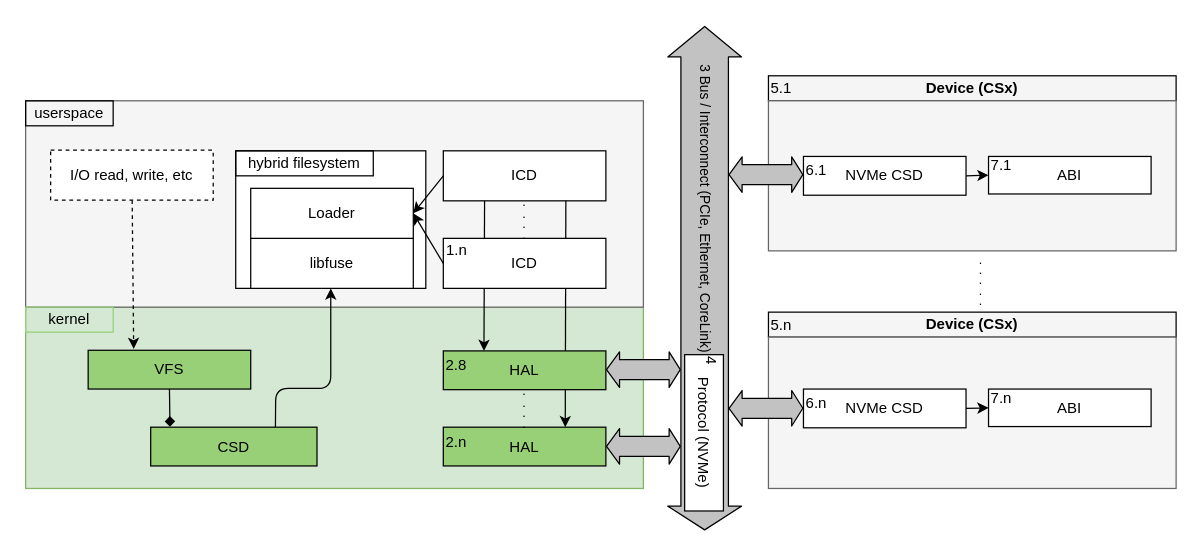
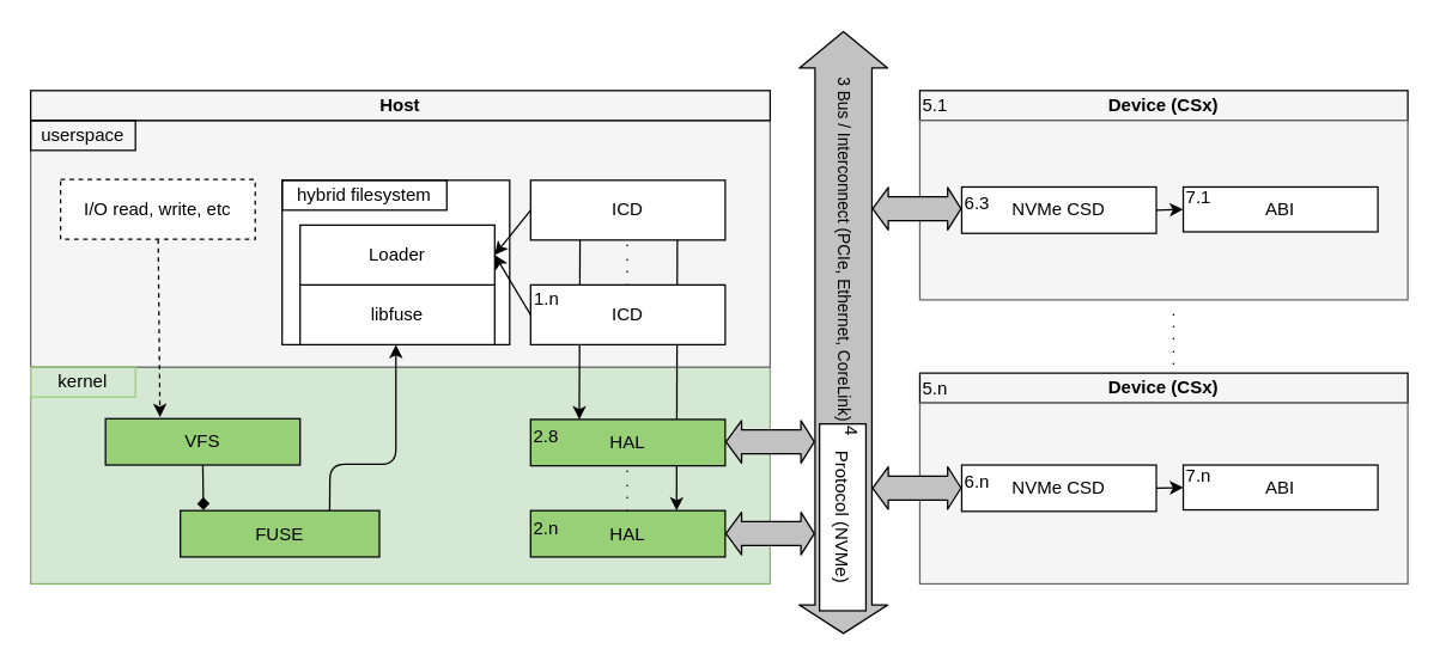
  <mxCell id="0" />
  <mxCell id="1" parent="0" />
  <mxCell id="2" value="" style="rounded=0;whiteSpace=wrap;html=1;fillColor=#d5e8d4;strokeColor=#82b366;" parent="1" vertex="1"><mxGeometry x="20" y="245" width="494" height="145" as="geometry" /></mxCell>
  <mxCell id="3" value="" style="rounded=0;whiteSpace=wrap;html=1;strokeColor=#666666;fontColor=#333333;fillColor=#F5F5F5;" parent="1" vertex="1"><mxGeometry x="20" y="80" width="494" height="165" as="geometry" /></mxCell>
  <mxCell id="4" value="" style="group" parent="1" vertex="1" connectable="0"><mxGeometry x="354" y="120" width="130" height="40" as="geometry" /></mxCell>
  <mxCell id="5" value="ICD" style="rounded=0;whiteSpace=wrap;html=1;" parent="4" vertex="1"><mxGeometry width="130" height="40" as="geometry" /></mxCell>
  <mxCell id="6" value="&lt;br&gt;&lt;div&gt;.&lt;/div&gt;&lt;div&gt;.&lt;/div&gt;&lt;div&gt;.&lt;/div&gt;&lt;div&gt;.&lt;br&gt;&lt;/div&gt;&lt;p&gt;&lt;/p&gt;" style="text;html=1;strokeColor=none;fillColor=none;align=center;verticalAlign=middle;whiteSpace=wrap;rounded=0;dashed=1;fontSize=7;spacing=0;fontStyle=1" parent="1" vertex="1"><mxGeometry x="354" y="160" width="130" height="30" as="geometry" /></mxCell>
  <mxCell id="7" value="" style="endArrow=classic;html=1;fillColor=#ffffff;fontSize=10;entryX=0.25;entryY=0;entryDx=0;entryDy=0;" parent="1" target="13" edge="1"><mxGeometry width="50" height="50" relative="1" as="geometry"><mxPoint x="387" y="160" as="sourcePoint" /><mxPoint x="324" y="260" as="targetPoint" /><Array as="points" /></mxGeometry></mxCell>
  <mxCell id="8" value="" style="group" parent="1" vertex="1" connectable="0"><mxGeometry x="354" y="341" width="130" height="31" as="geometry" /></mxCell>
  <mxCell id="9" value="HAL" style="rounded=0;whiteSpace=wrap;html=1;fillColor=#97D077;" parent="8" vertex="1"><mxGeometry width="130" height="31" as="geometry" /></mxCell>
  <mxCell id="10" value="&lt;div&gt;2.n&lt;/div&gt;" style="rounded=0;whiteSpace=wrap;html=1;labelBackgroundColor=none;strokeColor=none;fillColor=none;" parent="8" vertex="1"><mxGeometry y="1.5" width="20.8" height="20" as="geometry" /></mxCell>
  <mxCell id="11" value="" style="endArrow=classic;html=1;fillColor=#ffffff;fontSize=10;entryX=0.75;entryY=0;entryDx=0;entryDy=0;" parent="1" target="9" edge="1"><mxGeometry width="50" height="50" relative="1" as="geometry"><mxPoint x="452" y="160" as="sourcePoint" /><mxPoint x="396.5" y="270" as="targetPoint" /><Array as="points" /></mxGeometry></mxCell>
  <mxCell id="12" value="" style="group" parent="1" vertex="1" connectable="0"><mxGeometry x="354" y="280" width="130" height="31" as="geometry" /></mxCell>
  <mxCell id="13" value="HAL" style="rounded=0;whiteSpace=wrap;html=1;fillColor=#97D077;" parent="12" vertex="1"><mxGeometry width="130" height="31" as="geometry" /></mxCell>
  <mxCell id="14" value="&lt;div&gt;2.8&lt;/div&gt;" style="rounded=0;whiteSpace=wrap;html=1;labelBackgroundColor=none;strokeColor=none;fillColor=none;" parent="12" vertex="1"><mxGeometry y="1.5" width="20.8" height="20" as="geometry" /></mxCell>
  <mxCell id="15" value="" style="group" parent="1" vertex="1" connectable="0"><mxGeometry x="354" y="190" width="130" height="40" as="geometry" /></mxCell>
  <mxCell id="16" value="ICD" style="rounded=0;whiteSpace=wrap;html=1;" parent="15" vertex="1"><mxGeometry width="130" height="40" as="geometry" /></mxCell>
  <mxCell id="17" value="1.n" style="rounded=0;whiteSpace=wrap;html=1;labelBackgroundColor=none;strokeColor=none;fillColor=none;" parent="15" vertex="1"><mxGeometry width="21.667" height="20" as="geometry" /></mxCell>
  <mxCell id="18" value="&lt;br&gt;&lt;div&gt;.&lt;/div&gt;&lt;div&gt;.&lt;/div&gt;&lt;div&gt;.&lt;/div&gt;&lt;div&gt;.&lt;br&gt;&lt;/div&gt;&lt;p&gt;&lt;/p&gt;" style="text;html=1;strokeColor=none;fillColor=none;align=center;verticalAlign=middle;whiteSpace=wrap;rounded=0;dashed=1;fontSize=7;spacing=0;fontStyle=1" parent="1" vertex="1"><mxGeometry x="354" y="310" width="130" height="31" as="geometry" /></mxCell>
+ <mxCell id="19" value="Host" style="text;html=1;align=center;verticalAlign=middle;whiteSpace=wrap;rounded=0;strokeColor=#000000;fillColor=#F5F5F5;fontStyle=1" parent="1" vertex="1"><mxGeometry x="20" y="60" width="494" height="20" as="geometry" /></mxCell>
  <mxCell id="20" value="Device (CSx)" style="text;html=1;align=center;verticalAlign=middle;whiteSpace=wrap;rounded=0;strokeColor=#000000;fillColor=#F5F5F5;fontStyle=1" parent="1" vertex="1"><mxGeometry x="614" y="60" width="326" height="20" as="geometry" /></mxCell>
  <mxCell id="21" value="" style="shape=flexArrow;endArrow=classic;html=1;width=16;endSize=2.637;startArrow=block;fillColor=#C2C2C2;startSize=3.142;startWidth=11.402;endWidth=11.402;" parent="1" edge="1"><mxGeometry width="50" height="50" relative="1" as="geometry"><mxPoint x="484" y="295" as="sourcePoint" /><mxPoint x="544" y="295" as="targetPoint" /></mxGeometry></mxCell>
  <mxCell id="22" value="" style="shape=flexArrow;endArrow=classic;html=1;width=38;endSize=7.811;startArrow=block;fillColor=#C2C2C2;" parent="1" edge="1"><mxGeometry width="50" height="50" relative="1" as="geometry"><mxPoint x="563" y="423.63" as="sourcePoint" /><mxPoint x="563" y="20" as="targetPoint" /></mxGeometry></mxCell>
  <mxCell id="23" value="" style="shape=flexArrow;endArrow=classic;html=1;width=16;endSize=2.637;startArrow=block;fillColor=#C2C2C2;startSize=3.142;startWidth=11.402;endWidth=11.402;" parent="1" edge="1"><mxGeometry width="50" height="50" relative="1" as="geometry"><mxPoint x="484" y="356.33" as="sourcePoint" /><mxPoint x="544" y="356.33" as="targetPoint" /></mxGeometry></mxCell>
  <mxCell id="24" value="" style="rounded=0;whiteSpace=wrap;html=1;strokeColor=#666666;fontColor=#333333;fillColor=#F5F5F5;" parent="1" vertex="1"><mxGeometry x="614" y="80" width="326" height="120" as="geometry" /></mxCell>
  <mxCell id="25" value="&lt;div&gt;5.1&lt;/div&gt;" style="rounded=0;whiteSpace=wrap;html=1;labelBackgroundColor=none;strokeColor=none;fillColor=none;" parent="1" vertex="1"><mxGeometry x="614" y="60" width="20.8" height="20" as="geometry" /></mxCell>
  <mxCell id="26" value="&lt;p style=&quot;line-height: 50%&quot;&gt;&lt;/p&gt;&lt;div&gt;.&lt;/div&gt;&lt;div&gt;.&lt;/div&gt;&lt;div&gt;.&lt;/div&gt;&lt;div&gt;.&lt;/div&gt;&lt;div&gt;.&lt;br&gt;&lt;/div&gt;&lt;p&gt;&lt;/p&gt;" style="text;html=1;strokeColor=none;fillColor=none;align=center;verticalAlign=middle;whiteSpace=wrap;rounded=0;dashed=1;fontSize=7;spacing=0;fontStyle=1" parent="1" vertex="1"><mxGeometry x="719" y="200" width="130" height="50" as="geometry" /></mxCell>
  <mxCell id="27" value="Device (CSx)" style="text;html=1;align=center;verticalAlign=middle;whiteSpace=wrap;rounded=0;strokeColor=#000000;fillColor=#F5F5F5;fontStyle=1" parent="1" vertex="1"><mxGeometry x="614" y="249" width="326" height="20" as="geometry" /></mxCell>
  <mxCell id="28" value="" style="rounded=0;whiteSpace=wrap;html=1;strokeColor=#666666;fontColor=#333333;fillColor=#F5F5F5;" parent="1" vertex="1"><mxGeometry x="614" y="269" width="326" height="121" as="geometry" /></mxCell>
  <mxCell id="29" value="&lt;div&gt;5.n&lt;/div&gt;" style="rounded=0;whiteSpace=wrap;html=1;labelBackgroundColor=none;strokeColor=none;fillColor=none;" parent="1" vertex="1"><mxGeometry x="614" y="250" width="20.8" height="20" as="geometry" /></mxCell>
  <mxCell id="30" value="" style="group" parent="1" vertex="1" connectable="0"><mxGeometry x="790" y="310.5" width="130" height="30" as="geometry" /></mxCell>
  <mxCell id="31" value="&lt;div&gt;ABI&lt;/div&gt;" style="rounded=0;whiteSpace=wrap;html=1;" parent="30" vertex="1"><mxGeometry width="130" height="30" as="geometry" /></mxCell>
  <mxCell id="32" value="&lt;div&gt;7.n&lt;/div&gt;" style="rounded=0;whiteSpace=wrap;html=1;labelBackgroundColor=none;strokeColor=none;fillColor=none;" parent="30" vertex="1"><mxGeometry width="20.8" height="15" as="geometry" /></mxCell>
  <mxCell id="33" value="" style="group" parent="1" vertex="1" connectable="0"><mxGeometry x="642" y="310.5" width="130" height="31" as="geometry" /></mxCell>
  <mxCell id="34" value="NVMe CSD" style="rounded=0;whiteSpace=wrap;html=1;fillColor=#FFFFFF;" parent="33" vertex="1"><mxGeometry width="130" height="31" as="geometry" /></mxCell>
  <mxCell id="35" value="&lt;div&gt;6.n&lt;/div&gt;" style="rounded=0;whiteSpace=wrap;html=1;labelBackgroundColor=none;strokeColor=none;fillColor=none;" parent="33" vertex="1"><mxGeometry y="1.5" width="20.8" height="20" as="geometry" /></mxCell>
  <mxCell id="36" value="" style="group" parent="1" vertex="1" connectable="0"><mxGeometry x="790" y="124.5" width="130" height="30" as="geometry" /></mxCell>
  <mxCell id="37" value="&lt;div&gt;ABI&lt;/div&gt;" style="rounded=0;whiteSpace=wrap;html=1;" parent="36" vertex="1"><mxGeometry width="130" height="30" as="geometry" /></mxCell>
  <mxCell id="38" value="&lt;div&gt;7.1&lt;/div&gt;" style="rounded=0;whiteSpace=wrap;html=1;labelBackgroundColor=none;strokeColor=none;fillColor=none;" parent="36" vertex="1"><mxGeometry width="20.8" height="15" as="geometry" /></mxCell>
  <mxCell id="39" value="" style="group" parent="1" vertex="1" connectable="0"><mxGeometry x="642" y="124.5" width="130" height="31" as="geometry" /></mxCell>
  <mxCell id="40" value="NVMe CSD" style="rounded=0;whiteSpace=wrap;html=1;fillColor=#FFFFFF;" parent="39" vertex="1"><mxGeometry width="130" height="31" as="geometry" /></mxCell>
- <mxCell id="41" value="&lt;div&gt;6.1&lt;/div&gt;" style="rounded=0;whiteSpace=wrap;html=1;labelBackgroundColor=none;strokeColor=none;fillColor=none;" parent="39" vertex="1"><mxGeometry y="1.5" width="20.8" height="20" as="geometry" /></mxCell>
+ <mxCell id="41" value="&lt;div&gt;6.3&lt;/div&gt;" style="rounded=0;whiteSpace=wrap;html=1;labelBackgroundColor=none;strokeColor=none;fillColor=none;" parent="39" vertex="1"><mxGeometry y="1.5" width="20.8" height="20" as="geometry" /></mxCell>
  <mxCell id="42" value="" style="shape=flexArrow;endArrow=classic;html=1;width=16;endSize=2.637;startArrow=block;fillColor=#C2C2C2;startSize=3.142;startWidth=11.402;endWidth=11.402;" parent="1" edge="1"><mxGeometry width="50" height="50" relative="1" as="geometry"><mxPoint x="582" y="325.88" as="sourcePoint" /><mxPoint x="642" y="325.88" as="targetPoint" /></mxGeometry></mxCell>
  <mxCell id="43" value="" style="shape=flexArrow;endArrow=classic;html=1;width=16;endSize=2.637;startArrow=block;fillColor=#C2C2C2;startSize=3.142;startWidth=11.402;endWidth=11.402;" parent="1" edge="1"><mxGeometry width="50" height="50" relative="1" as="geometry"><mxPoint x="582" y="139" as="sourcePoint" /><mxPoint x="642" y="139" as="targetPoint" /></mxGeometry></mxCell>
  <mxCell id="44" value="" style="endArrow=classic;html=1;fillColor=#ffffff;fontSize=10;exitX=1;exitY=0.5;exitDx=0;exitDy=0;entryX=0;entryY=1;entryDx=0;entryDy=0;" parent="1" source="34" target="32" edge="1"><mxGeometry width="50" height="50" relative="1" as="geometry"><mxPoint x="461.5" y="150" as="sourcePoint" /><mxPoint x="461.5" y="351" as="targetPoint" /><Array as="points" /></mxGeometry></mxCell>
  <mxCell id="45" value="" style="endArrow=classic;html=1;fillColor=#ffffff;fontSize=10;entryX=0;entryY=0.5;entryDx=0;entryDy=0;exitX=1;exitY=0.5;exitDx=0;exitDy=0;" parent="1" source="40" target="37" edge="1"><mxGeometry width="50" height="50" relative="1" as="geometry"><mxPoint x="799" y="163.17" as="sourcePoint" /><mxPoint x="853.07" y="185" as="targetPoint" /><Array as="points" /></mxGeometry></mxCell>
  <mxCell id="46" value="3 Bus / Interconnect (PCIe, Ethernet, CoreLink)" style="edgeLabel;html=1;align=center;verticalAlign=middle;resizable=0;points=[];labelBackgroundColor=none;rotation=90;" parent="1" vertex="1" connectable="0"><mxGeometry x="564.005" y="164.996" as="geometry" /></mxCell>
  <mxCell id="47" value="Protocol (NVMe)" style="rounded=0;whiteSpace=wrap;html=1;rotation=90;" parent="1" vertex="1"><mxGeometry x="500" y="330" width="125" height="31" as="geometry" /></mxCell>
  <mxCell id="48" value="4" style="rounded=0;whiteSpace=wrap;html=1;labelBackgroundColor=none;strokeColor=none;fillColor=none;rotation=90;" parent="1" vertex="1"><mxGeometry x="564.54" y="280" width="8.929" height="15" as="geometry" /></mxCell>
  <mxCell id="49" value="userspace" style="text;html=1;fillColor=none;align=center;verticalAlign=middle;whiteSpace=wrap;rounded=0;strokeColor=#000000;" parent="1" vertex="1"><mxGeometry x="20" y="80" width="70" height="20" as="geometry" /></mxCell>
  <mxCell id="50" value="kernel" style="text;html=1;fillColor=none;align=center;verticalAlign=middle;whiteSpace=wrap;rounded=0;strokeColor=#97D077;" parent="1" vertex="1"><mxGeometry x="20" y="245" width="70" height="20" as="geometry" /></mxCell>
  <mxCell id="51" value="" style="group" parent="1" vertex="1" connectable="0"><mxGeometry x="70" y="279.5" width="130" height="31" as="geometry" /></mxCell>
  <mxCell id="52" value="VFS" style="rounded=0;whiteSpace=wrap;html=1;fillColor=#97D077;" parent="51" vertex="1"><mxGeometry width="130" height="31" as="geometry" /></mxCell>
  <mxCell id="53" value="" style="group" parent="1" vertex="1" connectable="0"><mxGeometry x="120" y="341" width="133" height="31" as="geometry" /></mxCell>
- <mxCell id="54" value="CSD" style="rounded=0;whiteSpace=wrap;html=1;fillColor=#97D077;" parent="53" vertex="1"><mxGeometry width="133" height="31" as="geometry" /></mxCell>
+ <mxCell id="54" value="FUSE" style="rounded=0;whiteSpace=wrap;html=1;fillColor=#97D077;" parent="53" vertex="1"><mxGeometry width="133" height="31" as="geometry" /></mxCell>
  <mxCell id="55" value="" style="endArrow=classic;html=1;fillColor=#ffffff;fontSize=10;entryX=0.28;entryY=-0.034;entryDx=0;entryDy=0;entryPerimeter=0;dashed=1;" parent="1" source="58" target="52" edge="1"><mxGeometry width="50" height="50" relative="1" as="geometry"><mxPoint x="95.5" y="286" as="sourcePoint" /><mxPoint x="95.656" y="364.791" as="targetPoint" /><Array as="points" /></mxGeometry></mxCell>
  <mxCell id="56" value="" style="endArrow=diamond;html=1;fillColor=#ffffff;fontSize=10;exitX=0.5;exitY=1;exitDx=0;exitDy=0;entryX=0.116;entryY=-0.014;entryDx=0;entryDy=0;entryPerimeter=0;" parent="1" source="52" target="54" edge="1"><mxGeometry width="50" height="50" relative="1" as="geometry"><mxPoint x="-44.5" y="241" as="sourcePoint" /><mxPoint x="83" y="342" as="targetPoint" /><Array as="points" /></mxGeometry></mxCell>
  <mxCell id="57" value="" style="endArrow=classic;html=1;fillColor=#ffffff;fontSize=10;exitX=0.75;exitY=0;exitDx=0;exitDy=0;entryX=0.5;entryY=1;entryDx=0;entryDy=0;" parent="1" source="54" target="59" edge="1"><mxGeometry width="50" height="50" relative="1" as="geometry"><mxPoint x="-20" y="331" as="sourcePoint" /><mxPoint x="225" y="225" as="targetPoint" /><Array as="points"><mxPoint x="220" y="310" /><mxPoint x="264" y="310" /></Array></mxGeometry></mxCell>
  <mxCell id="58" value="I/O read, write, etc" style="rounded=0;whiteSpace=wrap;html=1;dashed=1;" parent="1" vertex="1"><mxGeometry x="40" y="119.5" width="130" height="40" as="geometry" /></mxCell>
  <mxCell id="59" value="nvme_zns" style="rounded=0;whiteSpace=wrap;html=1;" parent="1" vertex="1"><mxGeometry x="188" y="120" width="152" height="110" as="geometry" /></mxCell>
  <mxCell id="60" value="" style="group" parent="1" vertex="1" connectable="0"><mxGeometry x="200" y="190" width="130" height="40" as="geometry" /></mxCell>
  <mxCell id="61" value="libfuse" style="rounded=0;whiteSpace=wrap;html=1;" parent="60" vertex="1"><mxGeometry width="130" height="40" as="geometry" /></mxCell>
  <mxCell id="62" value="Loader" style="rounded=0;whiteSpace=wrap;html=1;" parent="1" vertex="1"><mxGeometry x="200" y="150" width="130" height="40" as="geometry" /></mxCell>
  <mxCell id="63" value="hybrid filesystem" style="text;html=1;fillColor=none;align=center;verticalAlign=middle;whiteSpace=wrap;rounded=0;strokeColor=#000000;" parent="1" vertex="1"><mxGeometry x="188" y="120" width="110" height="20" as="geometry" /></mxCell>
  <mxCell id="64" value="" style="endArrow=classic;html=1;fillColor=#ffffff;fontSize=10;exitX=0;exitY=0.5;exitDx=0;exitDy=0;entryX=1;entryY=0.5;entryDx=0;entryDy=0;" parent="1" source="5" target="62" edge="1"><mxGeometry width="50" height="50" relative="1" as="geometry"><mxPoint x="364" y="190" as="sourcePoint" /><mxPoint x="284" y="140" as="targetPoint" /><Array as="points" /></mxGeometry></mxCell>
  <mxCell id="65" value="" style="endArrow=classic;html=1;fillColor=#ffffff;fontSize=10;exitX=0;exitY=0.5;exitDx=0;exitDy=0;entryX=1;entryY=0.5;entryDx=0;entryDy=0;" parent="1" source="16" target="62" edge="1"><mxGeometry width="50" height="50" relative="1" as="geometry"><mxPoint x="373" y="190" as="sourcePoint" /><mxPoint x="373" y="260" as="targetPoint" /><Array as="points" /></mxGeometry></mxCell>
